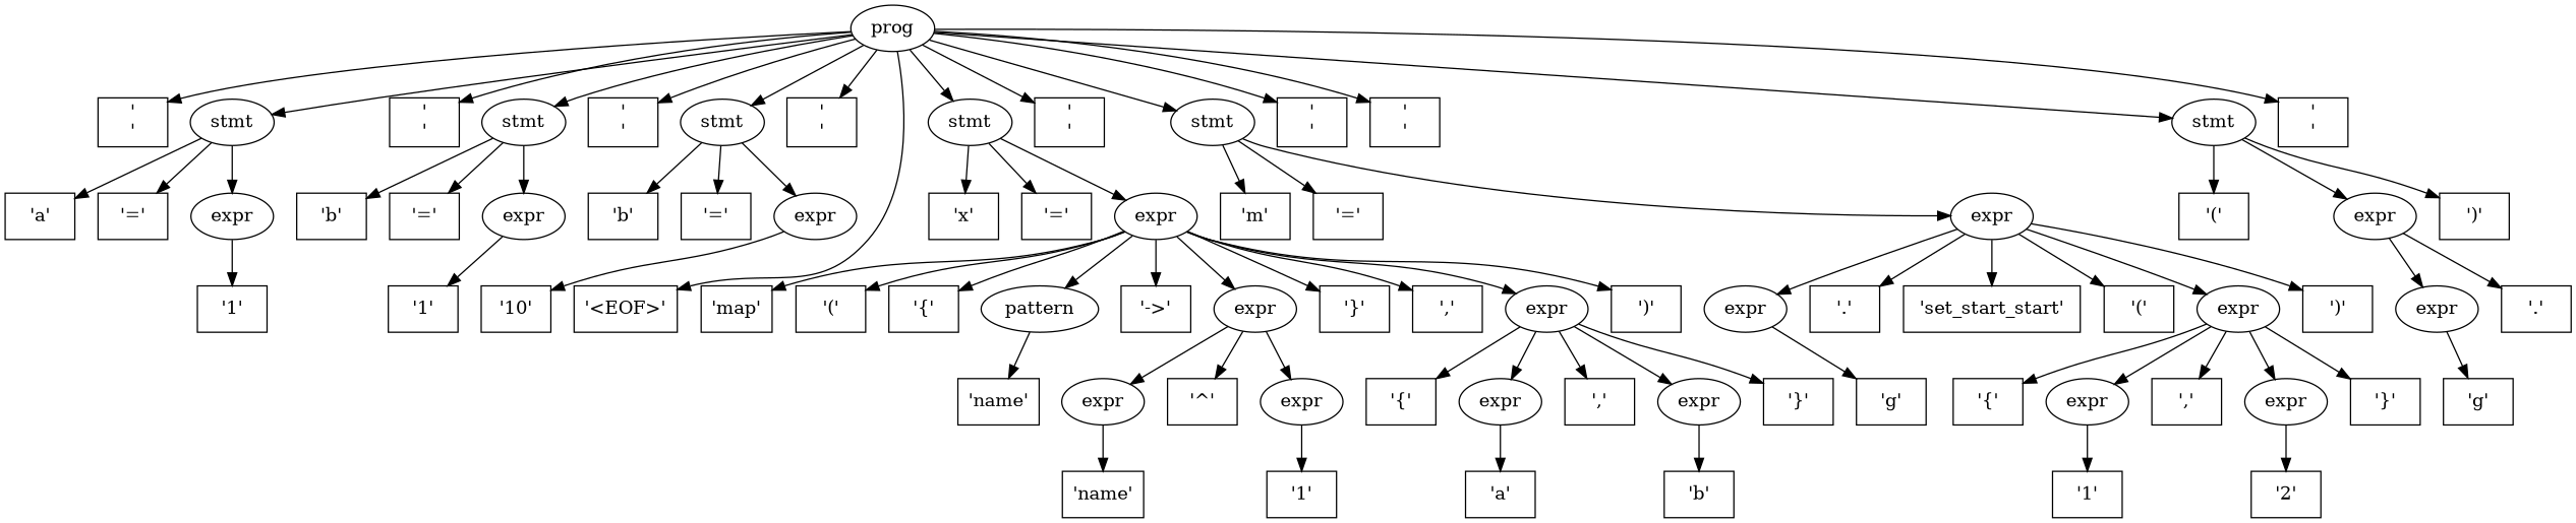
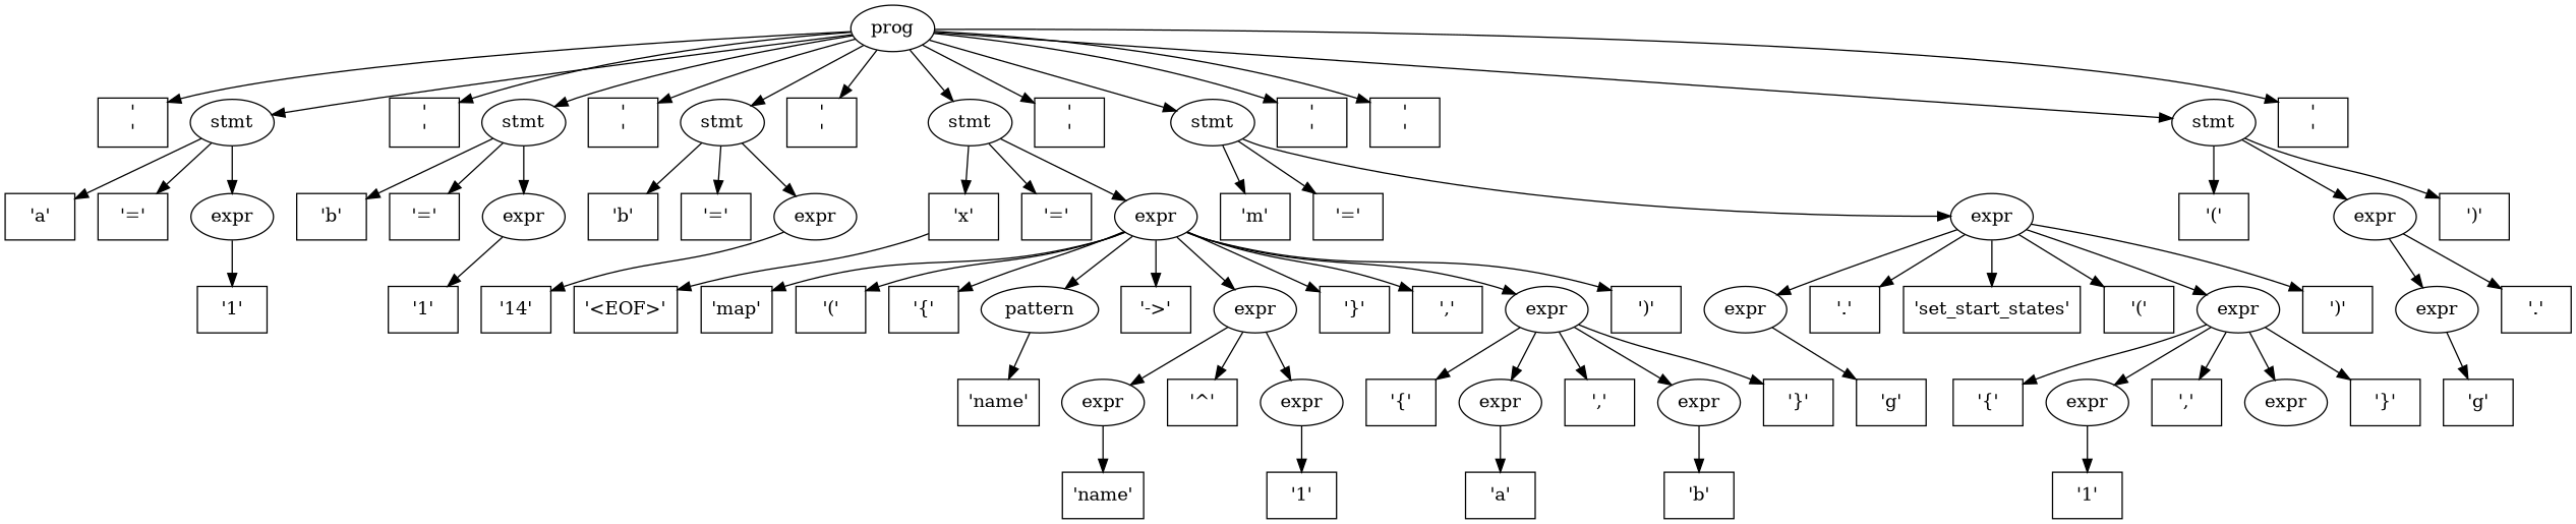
  strict digraph {
    node [shape=box]
    n1 [label=prog shape=""]
    n2 [label="'\n'"]
    n3 [label=stmt shape=""]
    n4 [label="'\n'"]
    n5 [label=stmt shape=""]
    n6 [label="'\n'"]
    n7 [label=stmt shape=""]
    n8 [label="'\n'"]
    n9 [label=stmt shape=""]
    n10 [label="'\n'"]
    n11 [label=stmt shape=""]
    n12 [label="'\n'"]
    n13 [label="'\n'"]
    n14 [label=stmt shape=""]
    n15 [label="'\n'"]
    n16 [label="'<EOF>'"]
    n17 [label="'a'"]
    n18 [label="'='"]
    n19 [label=expr shape=""]
    n20 [label="'b'"]
    n21 [label="'='"]
    n22 [label=expr shape=""]
    n23 [label="'b'"]
    n24 [label="'='"]
    n25 [label=expr shape=""]
    n26 [label="'x'"]
    n27 [label="'='"]
    n28 [label=expr shape=""]
    n29 [label="'m'"]
    n30 [label="'='"]
    n31 [label=expr shape=""]
    n32 [label="'('"]
    n33 [label=expr shape=""]
    n34 [label="')'"]
    n35 [label="'1'"]
    n36 [label="'1'"]
-   n37 [label="'10'"]
+   n37 [label="'14'"]
    n38 [label="'map'"]
    n39 [label="'('"]
    n40 [label="'{'"]
    n41 [label=pattern shape=""]
    n42 [label="'->'"]
    n43 [label=expr shape=""]
    n44 [label="'}'"]
    n45 [label="','"]
    n46 [label=expr shape=""]
    n47 [label="')'"]
    n48 [label="'name'"]
    n49 [label=expr shape=""]
    n50 [label="'^'"]
    n51 [label=expr shape=""]
    n52 [label="'{'"]
    n53 [label=expr shape=""]
    n54 [label="','"]
    n55 [label=expr shape=""]
    n56 [label="'}'"]
    n57 [label="'name'"]
    n58 [label="'1'"]
    n59 [label="'a'"]
    n60 [label="'b'"]
    n61 [label=expr shape=""]
    n62 [label="'.'"]
-   n63 [label="'set_start_start'"]
+   n63 [label="'set_start_states'"]
    n64 [label="'('"]
    n65 [label=expr shape=""]
    n66 [label="')'"]
    n67 [label="'g'"]
    n68 [label="'{'"]
    n69 [label=expr shape=""]
    n70 [label="','"]
    n71 [label=expr shape=""]
    n72 [label="'}'"]
    n73 [label="'1'"]
-   n74 [label="'2'"]
    n75 [label=expr shape=""]
    n76 [label="'.'"]
    n77 [label="'g'"]
    n1 -> n2
    n1 -> n3
    n1 -> n4
    n1 -> n5
    n1 -> n6
    n1 -> n7
    n1 -> n8
    n1 -> n9
    n1 -> n10
    n1 -> n11
    n1 -> n12
    n1 -> n13
    n1 -> n14
    n1 -> n15
-   n1 -> n16
+   n26 -> n16
    n3 -> n17
    n3 -> n18
    n3 -> n19
    n5 -> n20
    n5 -> n21
    n5 -> n22
    n7 -> n23
    n7 -> n24
    n7 -> n25
    n9 -> n26
    n9 -> n27
    n9 -> n28
    n11 -> n29
    n11 -> n30
    n11 -> n31
    n14 -> n32
    n14 -> n33
    n14 -> n34
    n19 -> n35
    n22 -> n36
    n25 -> n37
    n28 -> n38
    n28 -> n39
    n28 -> n40
    n28 -> n41
    n28 -> n42
    n28 -> n43
    n28 -> n44
    n28 -> n45
    n28 -> n46
    n28 -> n47
    n31 -> n61
    n31 -> n62
    n31 -> n63
    n31 -> n64
    n31 -> n65
    n31 -> n66
    n33 -> n75
    n33 -> n76
    n41 -> n48
    n43 -> n49
    n43 -> n50
    n43 -> n51
    n46 -> n52
    n46 -> n53
    n46 -> n54
    n46 -> n55
    n46 -> n56
    n49 -> n57
    n51 -> n58
    n53 -> n59
    n55 -> n60
    n61 -> n67
    n65 -> n68
    n65 -> n69
    n65 -> n70
    n65 -> n71
    n65 -> n72
    n69 -> n73
-   n71 -> n74
    n75 -> n77
  }
